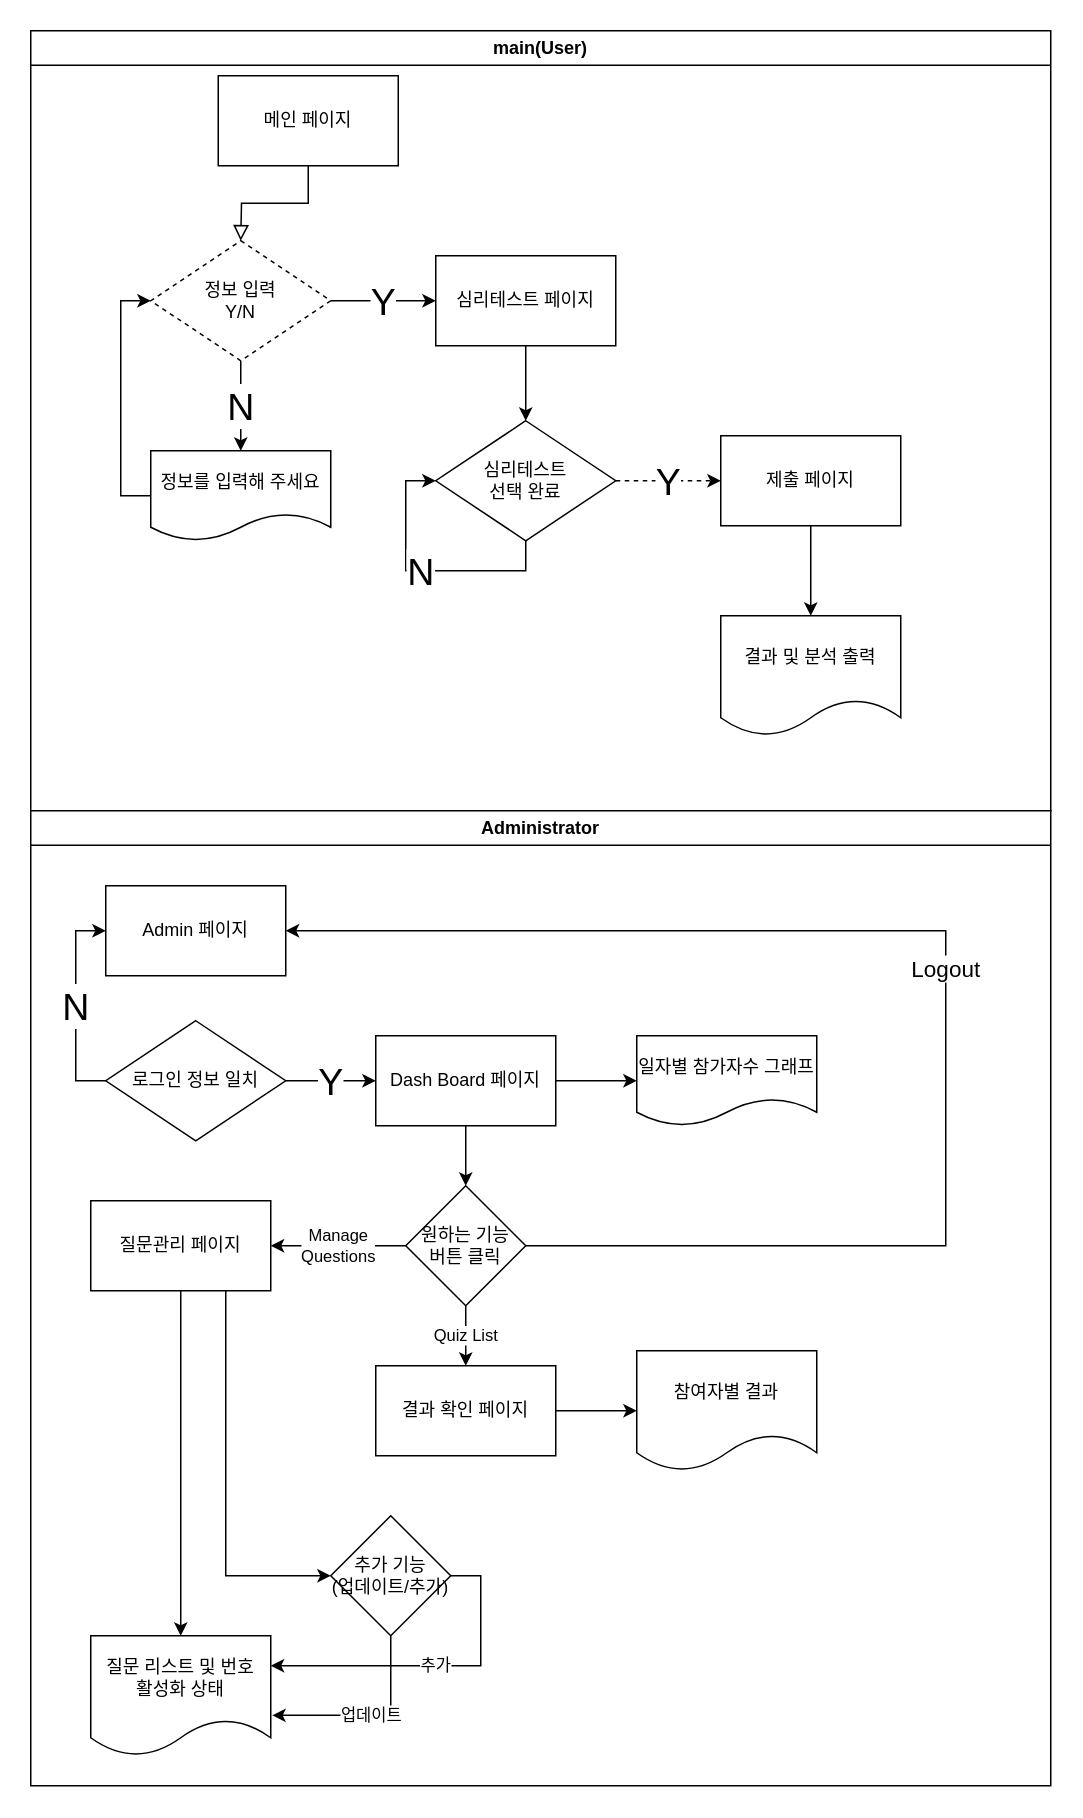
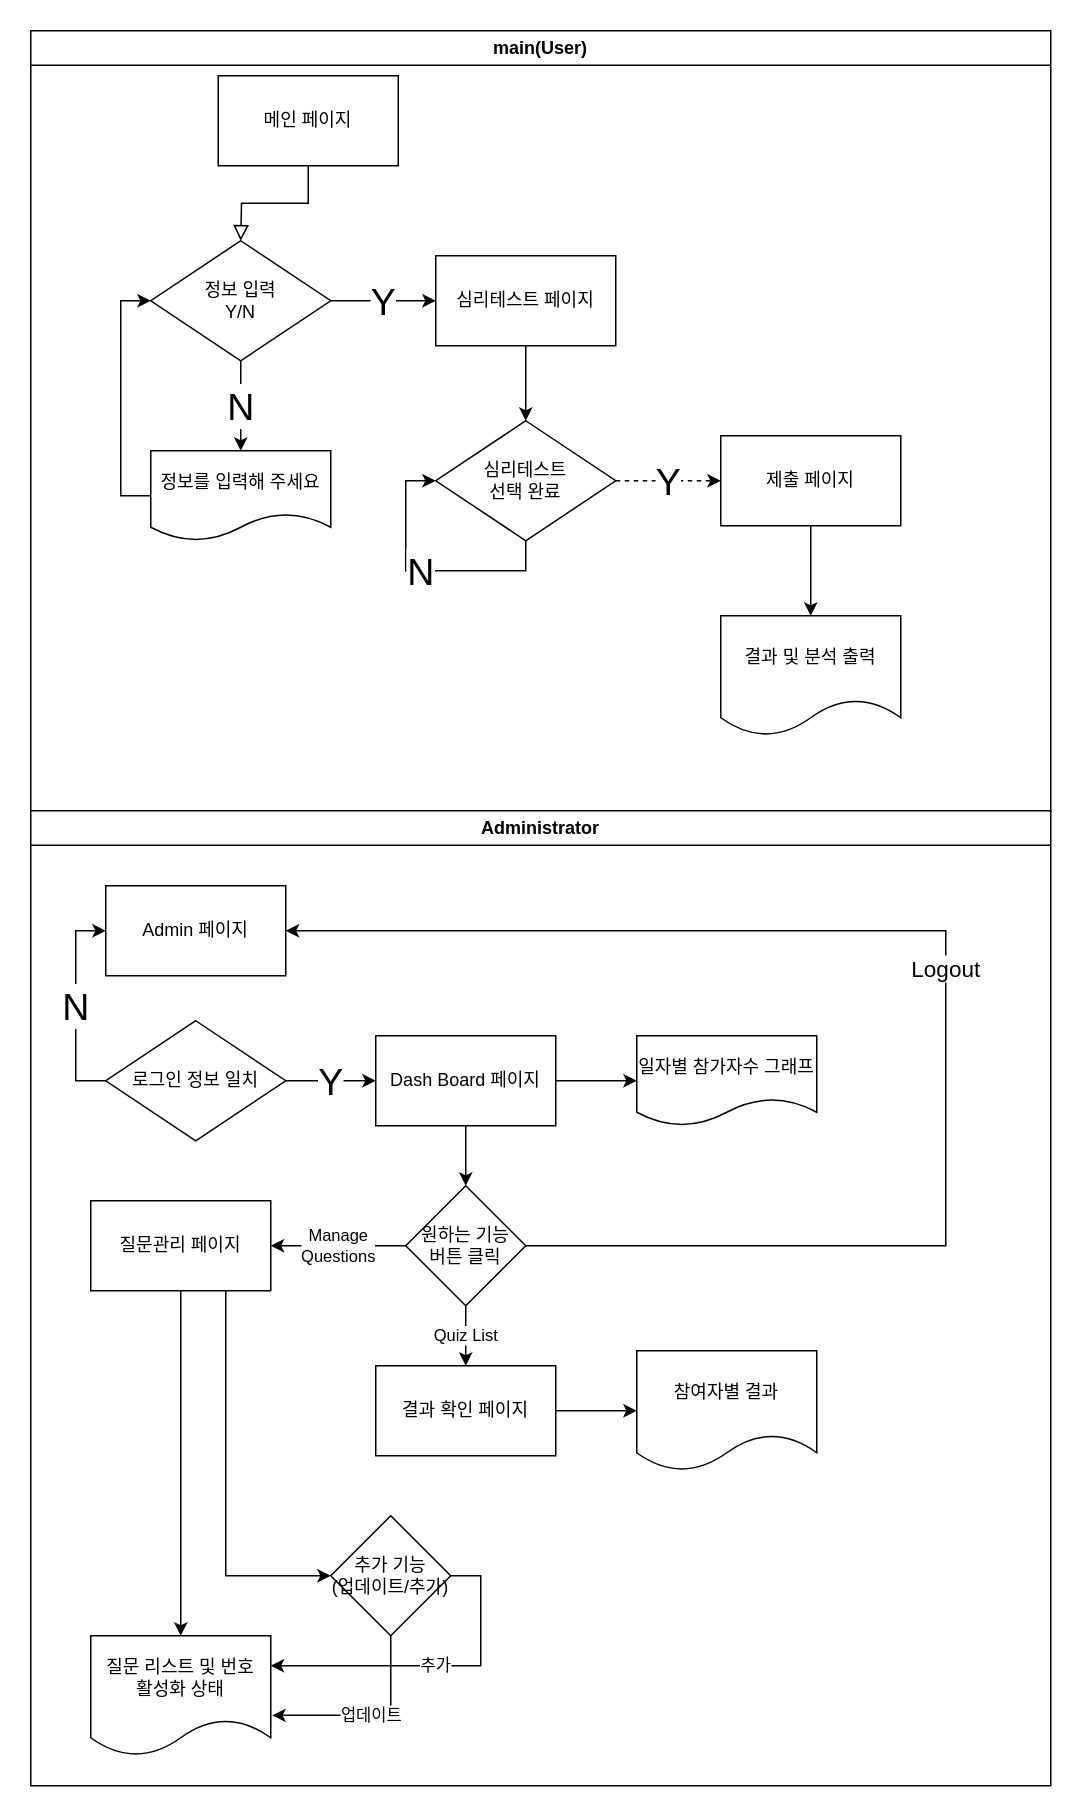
  <mxCell id="0" />
  <mxCell id="1" parent="0" />
  <mxCell id="2" value="main(User)" style="swimlane;whiteSpace=wrap;html=1;" vertex="1" parent="1"><mxGeometry x="20" y="20" width="680" height="520" as="geometry" /></mxCell>
  <mxCell id="3" value="" style="rounded=0;html=1;jettySize=auto;orthogonalLoop=1;fontSize=11;endArrow=block;endFill=0;endSize=8;strokeWidth=1;shadow=0;labelBackgroundColor=none;edgeStyle=orthogonalEdgeStyle;exitX=0.5;exitY=1;exitDx=0;exitDy=0;" parent="2" source="17" edge="1"><mxGeometry relative="1" as="geometry"><mxPoint x="140" y="90" as="sourcePoint" /><mxPoint x="140" y="140" as="targetPoint" /></mxGeometry></mxCell>
  <mxCell id="4" value="&lt;font style=&quot;font-size: 25px;&quot;&gt;Y&lt;/font&gt;" style="edgeStyle=orthogonalEdgeStyle;rounded=0;orthogonalLoop=1;jettySize=auto;html=1;exitX=1;exitY=0.5;exitDx=0;exitDy=0;entryX=0;entryY=0.5;entryDx=0;entryDy=0;" edge="1" parent="2" source="6" target="8"><mxGeometry relative="1" as="geometry"><mxPoint as="offset" /></mxGeometry></mxCell>
  <mxCell id="5" value="&lt;font style=&quot;font-size: 25px;&quot;&gt;N&lt;/font&gt;" style="edgeStyle=orthogonalEdgeStyle;rounded=0;orthogonalLoop=1;jettySize=auto;html=1;exitX=0.5;exitY=1;exitDx=0;exitDy=0;entryX=0.5;entryY=0;entryDx=0;entryDy=0;" edge="1" parent="2" source="6" target="12"><mxGeometry relative="1" as="geometry" /></mxCell>
- <mxCell id="6" value="정보 입력&lt;div&gt;Y/N&lt;/div&gt;" style="rhombus;whiteSpace=wrap;html=1;dashed=1;" vertex="1" parent="2"><mxGeometry x="80" y="140" width="120" height="80" as="geometry" /></mxCell>
+ <mxCell id="6" value="정보 입력&lt;div&gt;Y/N&lt;/div&gt;" style="rhombus;whiteSpace=wrap;html=1;" vertex="1" parent="2"><mxGeometry x="80" y="140" width="120" height="80" as="geometry" /></mxCell>
  <mxCell id="7" style="edgeStyle=orthogonalEdgeStyle;rounded=0;orthogonalLoop=1;jettySize=auto;html=1;exitX=0.5;exitY=1;exitDx=0;exitDy=0;entryX=0.5;entryY=0;entryDx=0;entryDy=0;" edge="1" parent="2" source="8" target="10"><mxGeometry relative="1" as="geometry" /></mxCell>
  <mxCell id="8" value="심리테스트 페이지" style="rounded=0;whiteSpace=wrap;html=1;" vertex="1" parent="2"><mxGeometry x="270" y="150" width="120" height="60" as="geometry" /></mxCell>
  <mxCell id="9" value="&lt;font style=&quot;font-size: 25px;&quot;&gt;Y&lt;/font&gt;" style="edgeStyle=orthogonalEdgeStyle;rounded=0;orthogonalLoop=1;jettySize=auto;html=1;exitX=1;exitY=0.5;exitDx=0;exitDy=0;entryX=0;entryY=0.5;entryDx=0;entryDy=0;dashed=1;" edge="1" parent="2" source="10" target="14"><mxGeometry relative="1" as="geometry" /></mxCell>
  <mxCell id="10" value="심리테스트&lt;div&gt;선택 완료&lt;/div&gt;" style="rhombus;whiteSpace=wrap;html=1;" vertex="1" parent="2"><mxGeometry x="270" y="260" width="120" height="80" as="geometry" /></mxCell>
  <mxCell id="11" style="edgeStyle=orthogonalEdgeStyle;rounded=0;orthogonalLoop=1;jettySize=auto;html=1;exitX=0;exitY=0.5;exitDx=0;exitDy=0;entryX=0;entryY=0.5;entryDx=0;entryDy=0;" edge="1" parent="2" source="12" target="6"><mxGeometry relative="1" as="geometry" /></mxCell>
  <mxCell id="12" value="정보를 입력해 주세요" style="shape=document;whiteSpace=wrap;html=1;boundedLbl=1;" vertex="1" parent="2"><mxGeometry x="80" y="280" width="120" height="60" as="geometry" /></mxCell>
  <mxCell id="13" style="edgeStyle=orthogonalEdgeStyle;rounded=0;orthogonalLoop=1;jettySize=auto;html=1;exitX=0.5;exitY=1;exitDx=0;exitDy=0;entryX=0.5;entryY=0;entryDx=0;entryDy=0;" edge="1" parent="2" source="14" target="16"><mxGeometry relative="1" as="geometry" /></mxCell>
  <mxCell id="14" value="제출 페이지" style="rounded=0;whiteSpace=wrap;html=1;" vertex="1" parent="2"><mxGeometry x="460" y="270" width="120" height="60" as="geometry" /></mxCell>
  <mxCell id="15" value="&lt;font style=&quot;font-size: 25px;&quot;&gt;N&lt;/font&gt;" style="edgeStyle=orthogonalEdgeStyle;rounded=0;orthogonalLoop=1;jettySize=auto;html=1;exitX=0.5;exitY=1;exitDx=0;exitDy=0;entryX=0;entryY=0.5;entryDx=0;entryDy=0;" edge="1" parent="2" source="10" target="10"><mxGeometry relative="1" as="geometry"><Array as="points"><mxPoint x="330" y="360" /><mxPoint x="250" y="360" /><mxPoint x="250" y="300" /></Array></mxGeometry></mxCell>
  <mxCell id="16" value="결과 및 분석 출력" style="shape=document;whiteSpace=wrap;html=1;boundedLbl=1;" vertex="1" parent="2"><mxGeometry x="460" y="390" width="120" height="80" as="geometry" /></mxCell>
  <mxCell id="17" value="메인 페이지" style="rounded=0;whiteSpace=wrap;html=1;" vertex="1" parent="2"><mxGeometry x="125" y="30" width="120" height="60" as="geometry" /></mxCell>
  <mxCell id="18" value="Administrator" style="swimlane;whiteSpace=wrap;html=1;" vertex="1" parent="1"><mxGeometry x="20" y="540" width="680" height="650" as="geometry" /></mxCell>
  <mxCell id="19" value="Admin 페이지" style="rounded=0;whiteSpace=wrap;html=1;" vertex="1" parent="18"><mxGeometry x="50" y="50" width="120" height="60" as="geometry" /></mxCell>
  <mxCell id="20" value="&lt;font style=&quot;font-size: 25px;&quot;&gt;N&lt;/font&gt;" style="edgeStyle=orthogonalEdgeStyle;rounded=0;orthogonalLoop=1;jettySize=auto;html=1;exitX=0;exitY=0.5;exitDx=0;exitDy=0;entryX=0;entryY=0.5;entryDx=0;entryDy=0;" edge="1" parent="18" source="22" target="19"><mxGeometry relative="1" as="geometry" /></mxCell>
  <mxCell id="21" value="&lt;font style=&quot;font-size: 25px;&quot;&gt;Y&lt;/font&gt;" style="edgeStyle=orthogonalEdgeStyle;rounded=0;orthogonalLoop=1;jettySize=auto;html=1;exitX=1;exitY=0.5;exitDx=0;exitDy=0;entryX=0;entryY=0.5;entryDx=0;entryDy=0;" edge="1" parent="18" source="22" target="25"><mxGeometry relative="1" as="geometry" /></mxCell>
  <mxCell id="22" value="로그인 정보 일치" style="rhombus;whiteSpace=wrap;html=1;" vertex="1" parent="18"><mxGeometry x="50" y="140" width="120" height="80" as="geometry" /></mxCell>
  <mxCell id="23" style="edgeStyle=orthogonalEdgeStyle;rounded=0;orthogonalLoop=1;jettySize=auto;html=1;exitX=1;exitY=0.5;exitDx=0;exitDy=0;entryX=0;entryY=0.5;entryDx=0;entryDy=0;" edge="1" parent="18" source="25" target="26"><mxGeometry relative="1" as="geometry" /></mxCell>
  <mxCell id="24" style="edgeStyle=orthogonalEdgeStyle;rounded=0;orthogonalLoop=1;jettySize=auto;html=1;exitX=0.5;exitY=1;exitDx=0;exitDy=0;entryX=0.5;entryY=0;entryDx=0;entryDy=0;" edge="1" parent="18" source="25" target="35"><mxGeometry relative="1" as="geometry" /></mxCell>
  <mxCell id="25" value="Dash Board 페이지" style="rounded=0;whiteSpace=wrap;html=1;" vertex="1" parent="18"><mxGeometry x="230" y="150" width="120" height="60" as="geometry" /></mxCell>
  <mxCell id="26" value="일자별 참가자수 그래프" style="shape=document;whiteSpace=wrap;html=1;boundedLbl=1;" vertex="1" parent="18"><mxGeometry x="404" y="150" width="120" height="60" as="geometry" /></mxCell>
  <mxCell id="27" style="edgeStyle=orthogonalEdgeStyle;rounded=0;orthogonalLoop=1;jettySize=auto;html=1;exitX=0.5;exitY=1;exitDx=0;exitDy=0;entryX=0.5;entryY=0;entryDx=0;entryDy=0;" edge="1" parent="18" source="29" target="36"><mxGeometry relative="1" as="geometry" /></mxCell>
  <mxCell id="28" style="edgeStyle=orthogonalEdgeStyle;rounded=0;orthogonalLoop=1;jettySize=auto;html=1;exitX=0.75;exitY=1;exitDx=0;exitDy=0;entryX=0;entryY=0.5;entryDx=0;entryDy=0;" edge="1" parent="18" source="29" target="39"><mxGeometry relative="1" as="geometry" /></mxCell>
  <mxCell id="29" value="질문관리 페이지" style="rounded=0;whiteSpace=wrap;html=1;" vertex="1" parent="18"><mxGeometry x="40" y="260" width="120" height="60" as="geometry" /></mxCell>
  <mxCell id="30" style="edgeStyle=orthogonalEdgeStyle;rounded=0;orthogonalLoop=1;jettySize=auto;html=1;exitX=1;exitY=0.5;exitDx=0;exitDy=0;entryX=0;entryY=0.5;entryDx=0;entryDy=0;" edge="1" parent="18" source="31" target="37"><mxGeometry relative="1" as="geometry" /></mxCell>
  <mxCell id="31" value="결과 확인 페이지" style="rounded=0;whiteSpace=wrap;html=1;" vertex="1" parent="18"><mxGeometry x="230" y="370" width="120" height="60" as="geometry" /></mxCell>
  <mxCell id="32" value="Manage&lt;br&gt;Questions" style="edgeStyle=orthogonalEdgeStyle;rounded=0;orthogonalLoop=1;jettySize=auto;html=1;exitX=0;exitY=0.5;exitDx=0;exitDy=0;entryX=1;entryY=0.5;entryDx=0;entryDy=0;" edge="1" parent="18" source="35" target="29"><mxGeometry relative="1" as="geometry" /></mxCell>
  <mxCell id="33" value="Quiz List" style="edgeStyle=orthogonalEdgeStyle;rounded=0;orthogonalLoop=1;jettySize=auto;html=1;exitX=0.5;exitY=1;exitDx=0;exitDy=0;entryX=0.5;entryY=0;entryDx=0;entryDy=0;" edge="1" parent="18" source="35" target="31"><mxGeometry relative="1" as="geometry" /></mxCell>
  <mxCell id="34" value="&lt;font style=&quot;font-size: 15px;&quot;&gt;Logout&lt;/font&gt;" style="edgeStyle=orthogonalEdgeStyle;rounded=0;orthogonalLoop=1;jettySize=auto;html=1;exitX=1;exitY=0.5;exitDx=0;exitDy=0;entryX=1;entryY=0.5;entryDx=0;entryDy=0;" edge="1" parent="18" source="35" target="19"><mxGeometry relative="1" as="geometry"><Array as="points"><mxPoint x="610" y="290" /><mxPoint x="610" y="80" /></Array></mxGeometry></mxCell>
  <mxCell id="35" value="원하는 기능&lt;br&gt;버튼&amp;nbsp;&lt;span style=&quot;background-color: initial;&quot;&gt;클릭&lt;/span&gt;" style="rhombus;whiteSpace=wrap;html=1;" vertex="1" parent="18"><mxGeometry x="250" y="250" width="80" height="80" as="geometry" /></mxCell>
  <mxCell id="36" value="질문 리스트 및 번호&lt;br&gt;활성화 상태" style="shape=document;whiteSpace=wrap;html=1;boundedLbl=1;" vertex="1" parent="18"><mxGeometry x="40" y="550" width="120" height="80" as="geometry" /></mxCell>
  <mxCell id="37" value="참여자별 결과" style="shape=document;whiteSpace=wrap;html=1;boundedLbl=1;" vertex="1" parent="18"><mxGeometry x="404" y="360" width="120" height="80" as="geometry" /></mxCell>
  <mxCell id="38" value="추가" style="edgeStyle=orthogonalEdgeStyle;rounded=0;orthogonalLoop=1;jettySize=auto;html=1;exitX=1;exitY=0.5;exitDx=0;exitDy=0;entryX=1;entryY=0.25;entryDx=0;entryDy=0;" edge="1" parent="18" source="39" target="36"><mxGeometry relative="1" as="geometry" /></mxCell>
  <mxCell id="39" value="추가 기능&lt;div&gt;(업데이트/추가)&lt;/div&gt;" style="rhombus;whiteSpace=wrap;html=1;" vertex="1" parent="18"><mxGeometry x="200" y="470" width="80" height="80" as="geometry" /></mxCell>
  <mxCell id="40" value="업데이트" style="edgeStyle=orthogonalEdgeStyle;rounded=0;orthogonalLoop=1;jettySize=auto;html=1;exitX=0.5;exitY=1;exitDx=0;exitDy=0;entryX=1.008;entryY=0.663;entryDx=0;entryDy=0;entryPerimeter=0;" edge="1" parent="18" source="39" target="36"><mxGeometry relative="1" as="geometry" /></mxCell>
